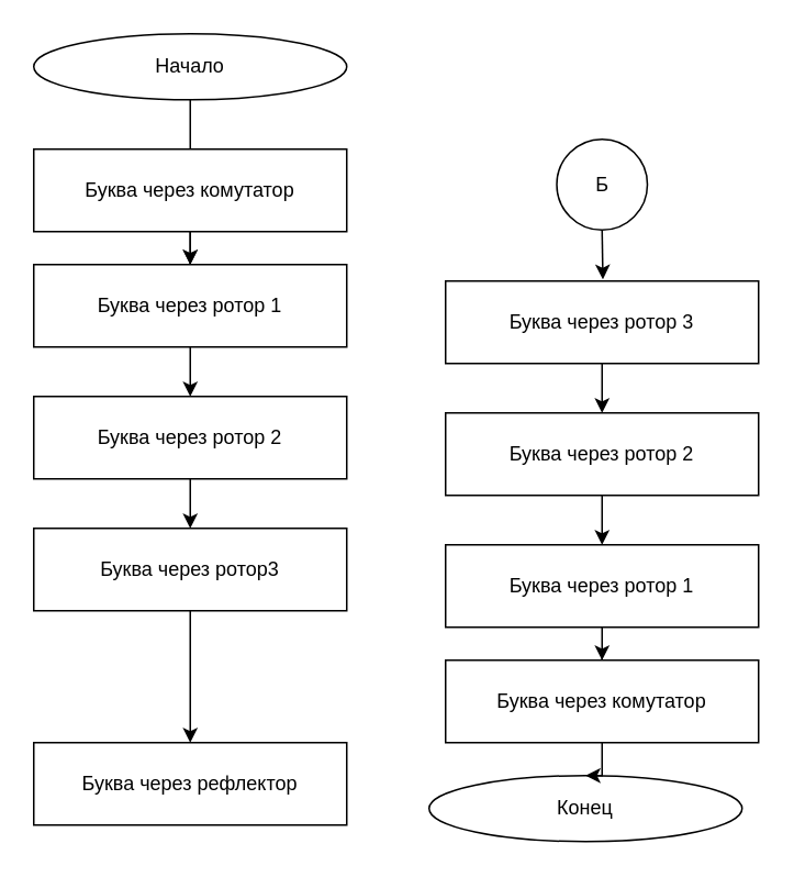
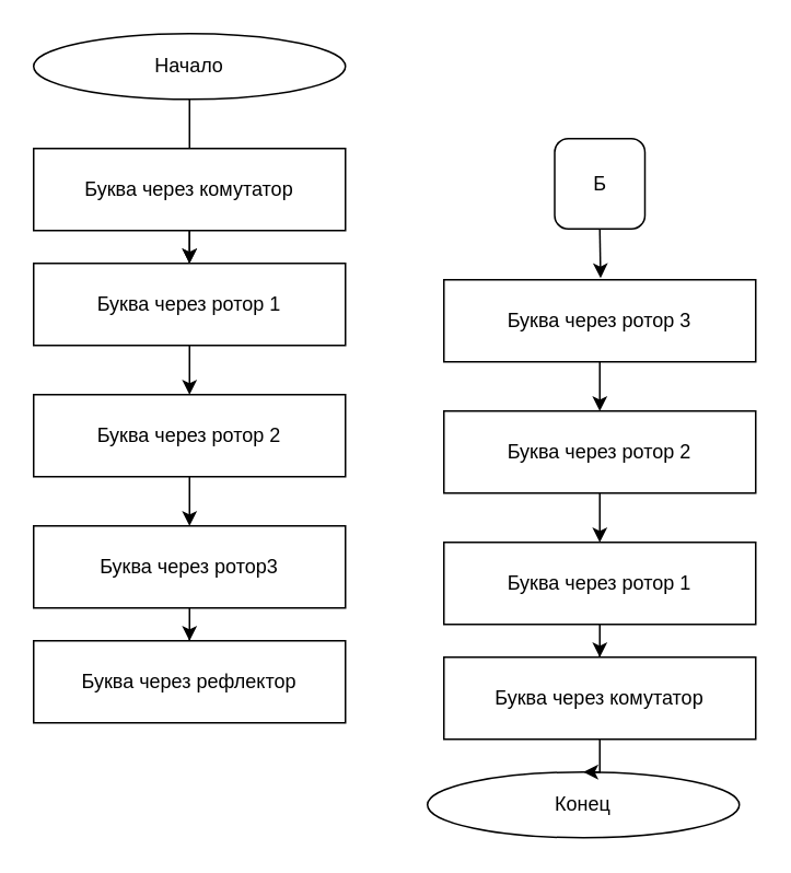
  <mxCell id="0" />
  <mxCell id="1" parent="0" />
  <mxCell id="2" value="" style="edgeStyle=orthogonalEdgeStyle;rounded=0;orthogonalLoop=1;jettySize=auto;html=1;" edge="1" parent="1" source="3" target="12"><mxGeometry relative="1" as="geometry" /></mxCell>
  <mxCell id="3" value="Начало" style="ellipse;whiteSpace=wrap;html=1;" vertex="1" parent="1"><mxGeometry x="20" y="20" width="190" height="40" as="geometry" /></mxCell>
  <mxCell id="4" value="" style="edgeStyle=orthogonalEdgeStyle;rounded=0;orthogonalLoop=1;jettySize=auto;html=1;" edge="1" parent="1" source="5" target="12"><mxGeometry relative="1" as="geometry" /></mxCell>
  <mxCell id="5" value="Буква через комутатор" style="rounded=0;whiteSpace=wrap;html=1;" vertex="1" parent="1"><mxGeometry x="20" y="90" width="190" height="50" as="geometry" /></mxCell>
- <mxCell id="6" value="Буква через рефлектор" style="rounded=0;whiteSpace=wrap;html=1;" vertex="1" parent="1"><mxGeometry x="20" y="450" width="190" height="50" as="geometry" /></mxCell>
+ <mxCell id="6" value="Буква через рефлектор" style="rounded=0;whiteSpace=wrap;html=1;" vertex="1" parent="1"><mxGeometry x="20" y="390" width="190" height="50" as="geometry" /></mxCell>
  <mxCell id="7" value="" style="edgeStyle=orthogonalEdgeStyle;rounded=0;orthogonalLoop=1;jettySize=auto;html=1;" edge="1" parent="1" source="8" target="6"><mxGeometry relative="1" as="geometry" /></mxCell>
  <mxCell id="8" value="Буква через ротор3" style="rounded=0;whiteSpace=wrap;html=1;" vertex="1" parent="1"><mxGeometry x="20" y="320" width="190" height="50" as="geometry" /></mxCell>
  <mxCell id="9" value="" style="edgeStyle=orthogonalEdgeStyle;rounded=0;orthogonalLoop=1;jettySize=auto;html=1;" edge="1" parent="1" source="10" target="8"><mxGeometry relative="1" as="geometry" /></mxCell>
  <mxCell id="10" value="Буква через ротор 2" style="rounded=0;whiteSpace=wrap;html=1;" vertex="1" parent="1"><mxGeometry x="20" y="240" width="190" height="50" as="geometry" /></mxCell>
  <mxCell id="11" value="" style="edgeStyle=orthogonalEdgeStyle;rounded=0;orthogonalLoop=1;jettySize=auto;html=1;" edge="1" parent="1" source="12" target="10"><mxGeometry relative="1" as="geometry" /></mxCell>
  <mxCell id="12" value="Буква через ротор 1" style="rounded=0;whiteSpace=wrap;html=1;" vertex="1" parent="1"><mxGeometry x="20" y="160" width="190" height="50" as="geometry" /></mxCell>
  <mxCell id="13" value="Конец" style="ellipse;whiteSpace=wrap;html=1;" vertex="1" parent="1"><mxGeometry x="260" y="470" width="190" height="40" as="geometry" /></mxCell>
  <mxCell id="14" value="" style="edgeStyle=orthogonalEdgeStyle;rounded=0;orthogonalLoop=1;jettySize=auto;html=1;" edge="1" parent="1" source="15" target="13"><mxGeometry relative="1" as="geometry" /></mxCell>
  <mxCell id="15" value="Буква через комутатор" style="rounded=0;whiteSpace=wrap;html=1;" vertex="1" parent="1"><mxGeometry x="270" y="400" width="190" height="50" as="geometry" /></mxCell>
  <mxCell id="16" value="" style="edgeStyle=orthogonalEdgeStyle;rounded=0;orthogonalLoop=1;jettySize=auto;html=1;" edge="1" parent="1" source="17" target="15"><mxGeometry relative="1" as="geometry" /></mxCell>
  <mxCell id="17" value="Буква через ротор 1" style="rounded=0;whiteSpace=wrap;html=1;" vertex="1" parent="1"><mxGeometry x="270" y="330" width="190" height="50" as="geometry" /></mxCell>
  <mxCell id="18" value="" style="edgeStyle=orthogonalEdgeStyle;rounded=0;orthogonalLoop=1;jettySize=auto;html=1;" edge="1" parent="1" source="19" target="17"><mxGeometry relative="1" as="geometry" /></mxCell>
  <mxCell id="19" value="Буква через ротор 2" style="rounded=0;whiteSpace=wrap;html=1;" vertex="1" parent="1"><mxGeometry x="270" y="250" width="190" height="50" as="geometry" /></mxCell>
  <mxCell id="20" value="" style="edgeStyle=orthogonalEdgeStyle;rounded=0;orthogonalLoop=1;jettySize=auto;html=1;" edge="1" parent="1" source="21" target="19"><mxGeometry relative="1" as="geometry" /></mxCell>
  <mxCell id="21" value="Буква через ротор 3" style="rounded=0;whiteSpace=wrap;html=1;" vertex="1" parent="1"><mxGeometry x="270" y="170" width="190" height="50" as="geometry" /></mxCell>
- <mxCell id="22" value="Б" style="ellipse;whiteSpace=wrap;html=1;aspect=fixed;" vertex="1" parent="1"><mxGeometry x="337.5" y="84" width="55" height="55" as="geometry" /></mxCell>
+ <mxCell id="22" value="Б" style="whiteSpace=wrap;html=1;aspect=fixed;rounded=1;" vertex="1" parent="1"><mxGeometry x="337.5" y="84" width="55" height="55" as="geometry" /></mxCell>
  <mxCell id="23" value="" style="endArrow=classic;html=1;rounded=0;exitX=0.5;exitY=1;exitDx=0;exitDy=0;" edge="1" parent="1" source="22"><mxGeometry width="50" height="50" relative="1" as="geometry"><mxPoint x="297.5" y="429" as="sourcePoint" /><mxPoint x="365.5" y="169" as="targetPoint" /></mxGeometry></mxCell>
